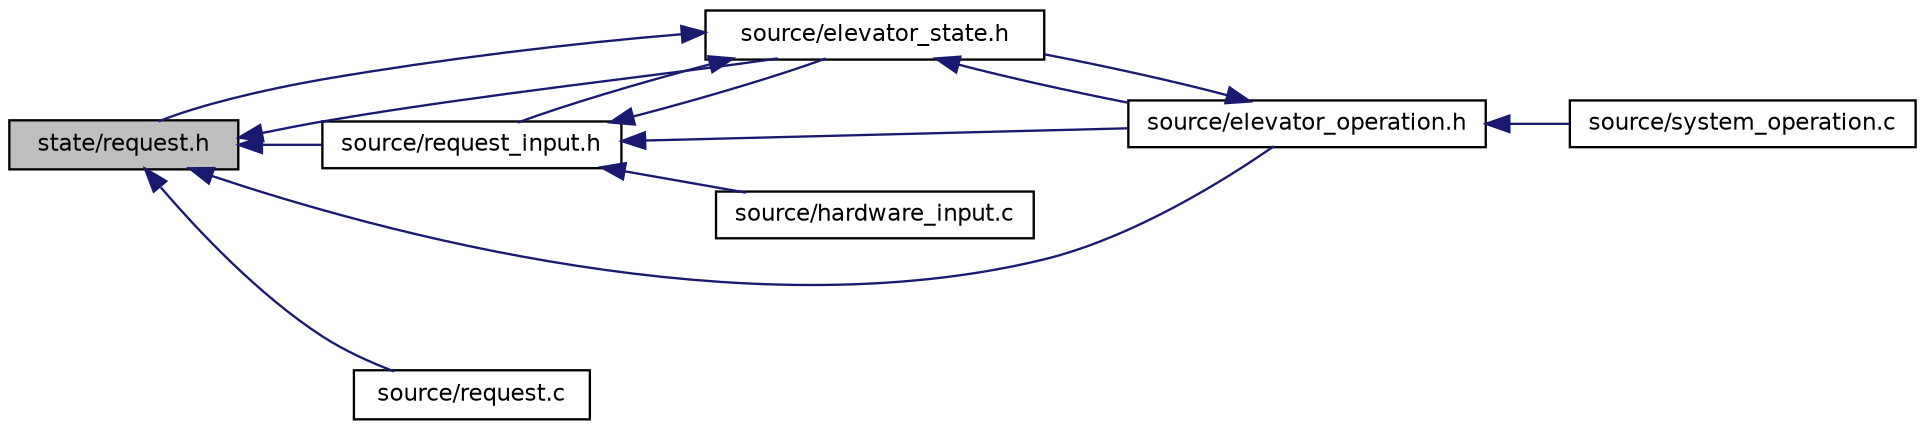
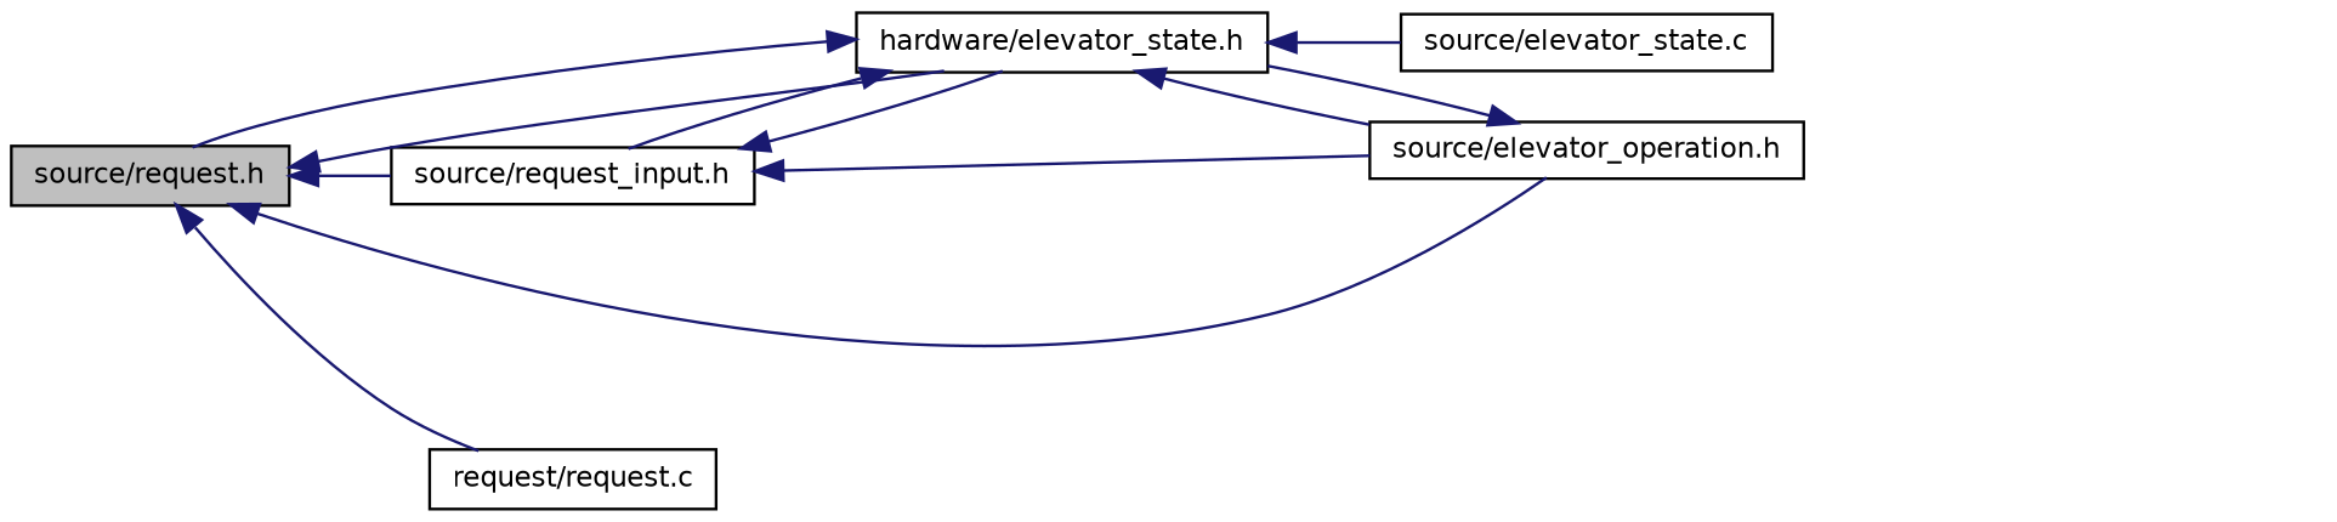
  digraph {
    rankdir=LR
    node [color=black fillcolor=white fontname=Helvetica fontsize=10 shape=record style=filled]
    edge [color=midnightblue dir=back fontname=Helvetica fontsize=10 labelfontname=Helvetica labelfontsize=10 style=solid]
-   n1 [fillcolor=grey75 fontcolor=black height=0.2 label="state/request.h" width=0.4]
+   n1 [fillcolor=grey75 fontcolor=black height=0.2 label="source/request.h" width=0.4]
    n2 [height=0.2 label="source/request_input.h" width=0.4]
-   n3 [height=0.2 label="source/elevator_state.h" width=0.4]
+   n3 [height=0.2 label="hardware/elevator_state.h" width=0.4]
    n4 [height=0.2 label="source/elevator_operation.h" width=0.4]
-   n5 [height=0.2 label="source/request.c" width=0.4]
-   n6 [height=0.2 label="source/hardware_input.c" width=0.4]
-   n8 [height=0.2 label="source/system_operation.c" width=0.4]
+   n5 [height=0.2 label="request/request.c" width=0.4]
+   n7 [height=0.2 label="source/elevator_state.c" width=0.4]
    n1 -> n2
    n1 -> n3
    n1 -> n4
    n1 -> n5
    n2 -> n3
    n2 -> n4
-   n2 -> n6
    n3 -> n1
    n3 -> n2
    n3 -> n4
+   n3 -> n7
    n4 -> n3
-   n4 -> n8
  }
